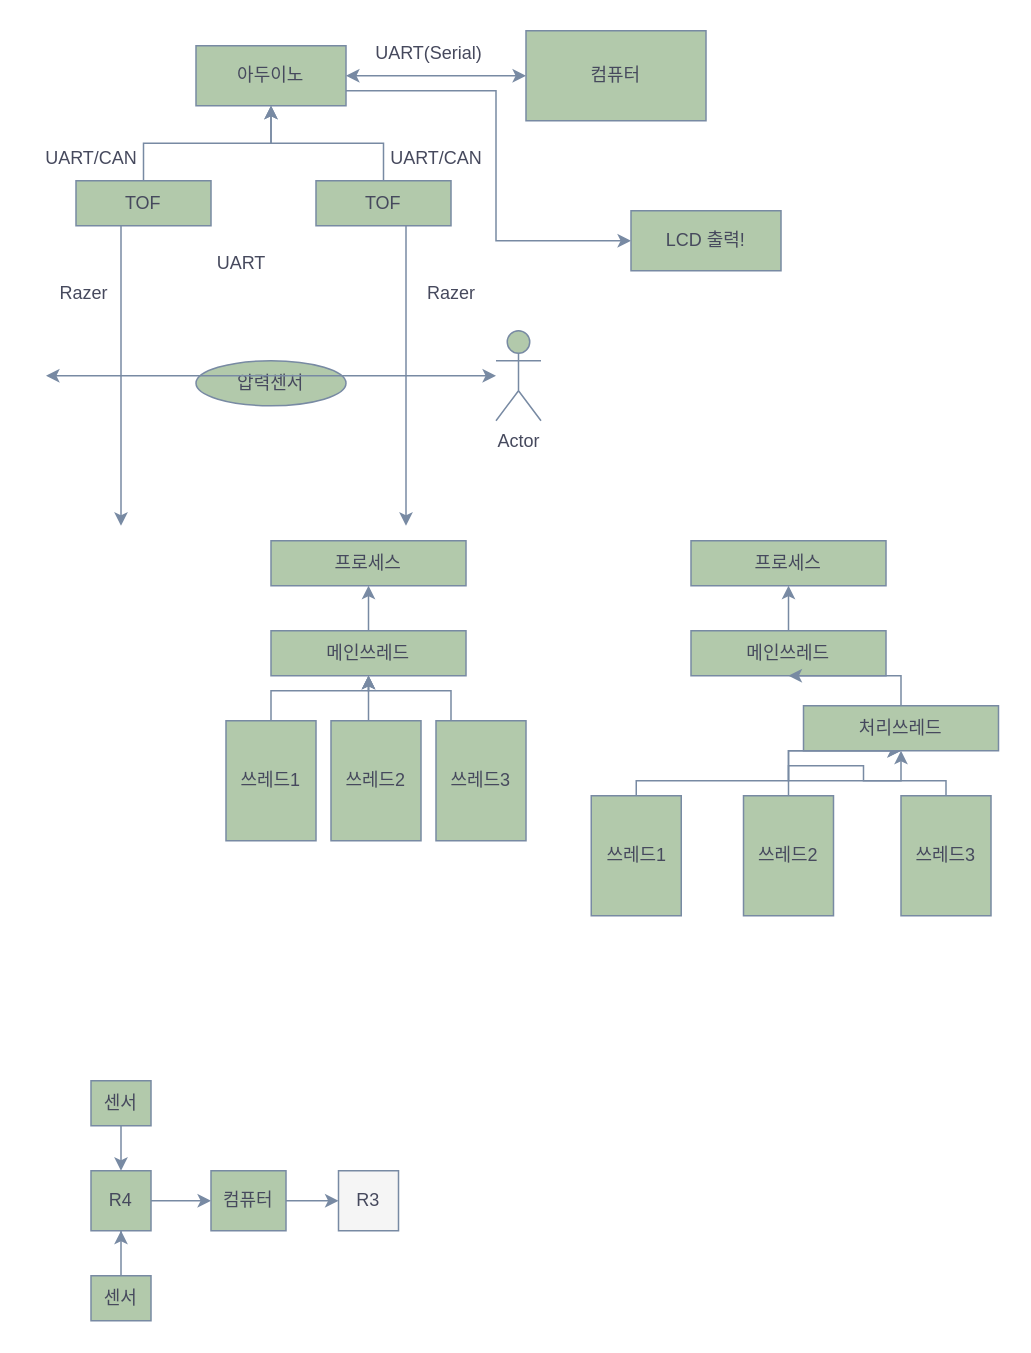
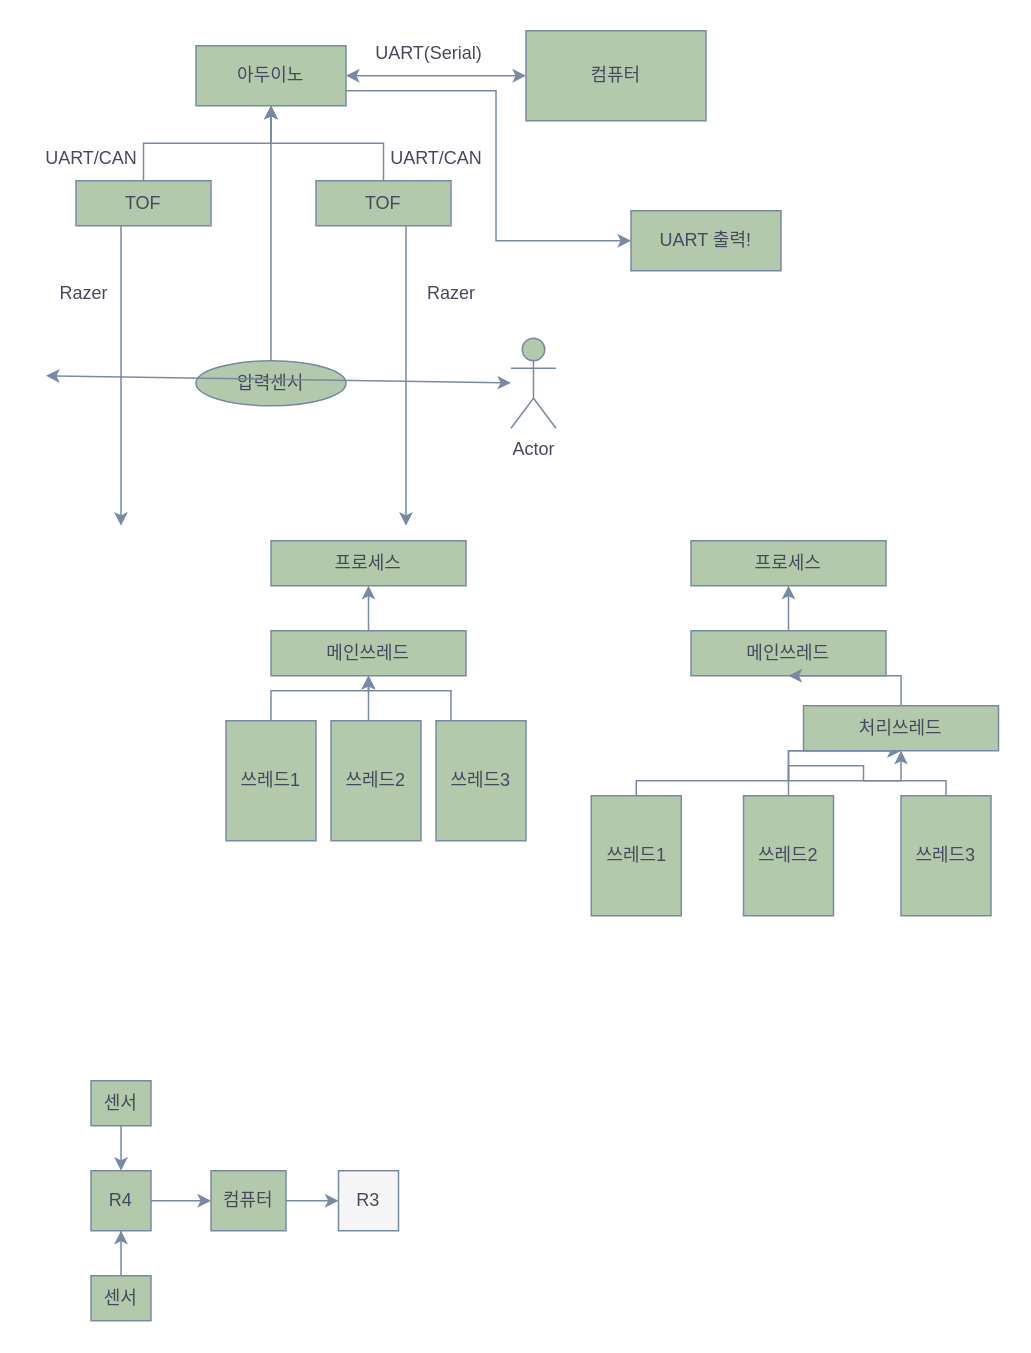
  <mxCell id="0" />
  <mxCell id="1" parent="0" />
  <mxCell id="2" value="아두이노" style="whiteSpace=wrap;html=1;labelBackgroundColor=none;fillColor=#B2C9AB;strokeColor=#788AA3;fontColor=#46495D;" vertex="1" parent="1"><mxGeometry x="130" y="30" width="100" height="40" as="geometry" /></mxCell>
  <mxCell id="3" value="" style="edgeStyle=orthogonalEdgeStyle;rounded=0;orthogonalLoop=1;jettySize=auto;html=1;labelBackgroundColor=none;strokeColor=#788AA3;fontColor=default;" edge="1" parent="1" source="4" target="2"><mxGeometry relative="1" as="geometry" /></mxCell>
  <mxCell id="4" value="TOF" style="whiteSpace=wrap;html=1;labelBackgroundColor=none;fillColor=#B2C9AB;strokeColor=#788AA3;fontColor=#46495D;" vertex="1" parent="1"><mxGeometry x="50" y="120" width="90" height="30" as="geometry" /></mxCell>
  <mxCell id="5" value="" style="edgeStyle=orthogonalEdgeStyle;rounded=0;orthogonalLoop=1;jettySize=auto;html=1;labelBackgroundColor=none;strokeColor=#788AA3;fontColor=default;" edge="1" parent="1" source="6" target="2"><mxGeometry relative="1" as="geometry" /></mxCell>
  <mxCell id="6" value="TOF" style="whiteSpace=wrap;html=1;labelBackgroundColor=none;fillColor=#B2C9AB;strokeColor=#788AA3;fontColor=#46495D;" vertex="1" parent="1"><mxGeometry x="210" y="120" width="90" height="30" as="geometry" /></mxCell>
+ <mxCell id="7" value="" style="edgeStyle=orthogonalEdgeStyle;rounded=0;orthogonalLoop=1;jettySize=auto;html=1;entryX=0.5;entryY=1;entryDx=0;entryDy=0;labelBackgroundColor=none;strokeColor=#788AA3;fontColor=default;" edge="1" parent="1" source="8" target="2"><mxGeometry relative="1" as="geometry" /></mxCell>
  <mxCell id="8" value="압력센서" style="ellipse;whiteSpace=wrap;html=1;labelBackgroundColor=none;fillColor=#B2C9AB;strokeColor=#788AA3;fontColor=#46495D;" vertex="1" parent="1"><mxGeometry x="130" y="240" width="100" height="30" as="geometry" /></mxCell>
  <mxCell id="9" value="" style="endArrow=classic;html=1;rounded=0;fillColor=#B2C9AB;strokeColor=#788AA3;labelBackgroundColor=none;fontColor=default;" edge="1" parent="1"><mxGeometry width="50" height="50" relative="1" as="geometry"><mxPoint x="80" y="150" as="sourcePoint" /><mxPoint x="80" y="350" as="targetPoint" /></mxGeometry></mxCell>
  <mxCell id="10" value="" style="endArrow=classic;html=1;rounded=0;fillColor=#B2C9AB;strokeColor=#788AA3;labelBackgroundColor=none;fontColor=default;" edge="1" parent="1"><mxGeometry width="50" height="50" relative="1" as="geometry"><mxPoint x="270" y="150" as="sourcePoint" /><mxPoint x="270" y="350" as="targetPoint" /></mxGeometry></mxCell>
- <mxCell id="11" value="Actor" style="shape=umlActor;verticalLabelPosition=bottom;verticalAlign=top;html=1;outlineConnect=0;labelBackgroundColor=none;fillColor=#B2C9AB;strokeColor=#788AA3;fontColor=#46495D;" vertex="1" parent="1"><mxGeometry x="330" y="220" width="30" height="60" as="geometry" /></mxCell>
+ <mxCell id="11" value="Actor" style="shape=umlActor;verticalLabelPosition=bottom;verticalAlign=top;html=1;outlineConnect=0;labelBackgroundColor=none;fillColor=#B2C9AB;strokeColor=#788AA3;fontColor=#46495D;" vertex="1" parent="1"><mxGeometry x="340" y="225" width="30" height="60" as="geometry" /></mxCell>
  <mxCell id="12" value="컴퓨터" style="whiteSpace=wrap;html=1;labelBackgroundColor=none;fillColor=#B2C9AB;strokeColor=#788AA3;fontColor=#46495D;" vertex="1" parent="1"><mxGeometry x="350" y="20" width="120" height="60" as="geometry" /></mxCell>
  <mxCell id="13" value="UART/CAN" style="text;html=1;align=center;verticalAlign=middle;resizable=0;points=[];autosize=1;strokeColor=none;fillColor=none;labelBackgroundColor=none;fontColor=#46495D;" vertex="1" parent="1"><mxGeometry x="20" y="90" width="80" height="30" as="geometry" /></mxCell>
  <mxCell id="14" value="UART/CAN" style="text;html=1;align=center;verticalAlign=middle;resizable=0;points=[];autosize=1;strokeColor=none;fillColor=none;labelBackgroundColor=none;fontColor=#46495D;" vertex="1" parent="1"><mxGeometry x="250" y="90" width="80" height="30" as="geometry" /></mxCell>
- <mxCell id="15" value="UART" style="text;html=1;align=center;verticalAlign=middle;resizable=0;points=[];autosize=1;strokeColor=none;fillColor=none;labelBackgroundColor=none;fontColor=#46495D;" vertex="1" parent="1"><mxGeometry x="130" y="160" width="60" height="30" as="geometry" /></mxCell>
  <mxCell id="16" value="UART(Serial)&lt;br&gt;" style="text;html=1;align=center;verticalAlign=middle;resizable=0;points=[];autosize=1;strokeColor=none;fillColor=none;labelBackgroundColor=none;fontColor=#46495D;" vertex="1" parent="1"><mxGeometry x="240" y="20" width="90" height="30" as="geometry" /></mxCell>
  <mxCell id="17" value="" style="endArrow=classic;startArrow=classic;html=1;rounded=0;strokeColor=#788AA3;fontColor=#46495D;fillColor=#B2C9AB;" edge="1" parent="1" target="11"><mxGeometry width="50" height="50" relative="1" as="geometry"><mxPoint x="30" y="250" as="sourcePoint" /><mxPoint x="220" y="249.5" as="targetPoint" /></mxGeometry></mxCell>
  <mxCell id="18" value="프로세스" style="whiteSpace=wrap;html=1;strokeColor=#788AA3;fontColor=#46495D;fillColor=#B2C9AB;" vertex="1" parent="1"><mxGeometry x="180" y="360" width="130" height="30" as="geometry" /></mxCell>
  <mxCell id="19" value="" style="edgeStyle=orthogonalEdgeStyle;rounded=0;orthogonalLoop=1;jettySize=auto;html=1;strokeColor=#788AA3;fontColor=#46495D;fillColor=#B2C9AB;" edge="1" parent="1" source="20" target="18"><mxGeometry relative="1" as="geometry" /></mxCell>
  <mxCell id="20" value="메인쓰레드" style="whiteSpace=wrap;html=1;strokeColor=#788AA3;fontColor=#46495D;fillColor=#B2C9AB;" vertex="1" parent="1"><mxGeometry x="180" y="420" width="130" height="30" as="geometry" /></mxCell>
  <mxCell id="21" value="" style="edgeStyle=orthogonalEdgeStyle;rounded=0;orthogonalLoop=1;jettySize=auto;html=1;strokeColor=#788AA3;fontColor=#46495D;fillColor=#B2C9AB;" edge="1" parent="1" source="22" target="20"><mxGeometry relative="1" as="geometry"><Array as="points"><mxPoint x="180" y="460" /><mxPoint x="245" y="460" /></Array></mxGeometry></mxCell>
  <mxCell id="22" value="쓰레드1" style="whiteSpace=wrap;html=1;strokeColor=#788AA3;fontColor=#46495D;fillColor=#B2C9AB;" vertex="1" parent="1"><mxGeometry x="150" y="480" width="60" height="80" as="geometry" /></mxCell>
  <mxCell id="23" value="" style="edgeStyle=orthogonalEdgeStyle;rounded=0;orthogonalLoop=1;jettySize=auto;html=1;strokeColor=#788AA3;fontColor=#46495D;fillColor=#B2C9AB;" edge="1" parent="1" source="24" target="20"><mxGeometry relative="1" as="geometry"><Array as="points"><mxPoint x="245" y="470" /><mxPoint x="245" y="470" /></Array></mxGeometry></mxCell>
  <mxCell id="24" value="쓰레드2" style="whiteSpace=wrap;html=1;strokeColor=#788AA3;fontColor=#46495D;fillColor=#B2C9AB;" vertex="1" parent="1"><mxGeometry x="220" y="480" width="60" height="80" as="geometry" /></mxCell>
  <mxCell id="25" value="" style="edgeStyle=orthogonalEdgeStyle;rounded=0;orthogonalLoop=1;jettySize=auto;html=1;strokeColor=#788AA3;fontColor=#46495D;fillColor=#B2C9AB;" edge="1" parent="1" source="26" target="20"><mxGeometry relative="1" as="geometry"><Array as="points"><mxPoint x="300" y="460" /><mxPoint x="245" y="460" /></Array></mxGeometry></mxCell>
  <mxCell id="26" value="쓰레드3" style="whiteSpace=wrap;html=1;strokeColor=#788AA3;fontColor=#46495D;fillColor=#B2C9AB;" vertex="1" parent="1"><mxGeometry x="290" y="480" width="60" height="80" as="geometry" /></mxCell>
  <mxCell id="27" value="프로세스" style="whiteSpace=wrap;html=1;strokeColor=#788AA3;fontColor=#46495D;fillColor=#B2C9AB;" vertex="1" parent="1"><mxGeometry x="460" y="360" width="130" height="30" as="geometry" /></mxCell>
  <mxCell id="28" value="" style="edgeStyle=orthogonalEdgeStyle;rounded=0;orthogonalLoop=1;jettySize=auto;html=1;strokeColor=#788AA3;fontColor=#46495D;fillColor=#B2C9AB;" edge="1" parent="1" source="29" target="27"><mxGeometry relative="1" as="geometry" /></mxCell>
  <mxCell id="29" value="메인쓰레드" style="whiteSpace=wrap;html=1;strokeColor=#788AA3;fontColor=#46495D;fillColor=#B2C9AB;" vertex="1" parent="1"><mxGeometry x="460" y="420" width="130" height="30" as="geometry" /></mxCell>
  <mxCell id="30" value="" style="edgeStyle=orthogonalEdgeStyle;rounded=0;orthogonalLoop=1;jettySize=auto;html=1;strokeColor=#788AA3;fontColor=#46495D;fillColor=#B2C9AB;entryX=0.5;entryY=1;entryDx=0;entryDy=0;" edge="1" parent="1" source="31" target="37"><mxGeometry relative="1" as="geometry"><Array as="points"><mxPoint x="424" y="520" /><mxPoint x="525" y="520" /></Array></mxGeometry></mxCell>
  <mxCell id="31" value="쓰레드1" style="whiteSpace=wrap;html=1;strokeColor=#788AA3;fontColor=#46495D;fillColor=#B2C9AB;" vertex="1" parent="1"><mxGeometry x="393.5" y="530" width="60" height="80" as="geometry" /></mxCell>
  <mxCell id="32" value="" style="edgeStyle=orthogonalEdgeStyle;rounded=0;orthogonalLoop=1;jettySize=auto;html=1;strokeColor=#788AA3;fontColor=#46495D;fillColor=#B2C9AB;" edge="1" parent="1" source="33" target="37"><mxGeometry relative="1" as="geometry" /></mxCell>
  <mxCell id="33" value="쓰레드2" style="whiteSpace=wrap;html=1;strokeColor=#788AA3;fontColor=#46495D;fillColor=#B2C9AB;" vertex="1" parent="1"><mxGeometry x="495" y="530" width="60" height="80" as="geometry" /></mxCell>
  <mxCell id="34" value="" style="edgeStyle=orthogonalEdgeStyle;rounded=0;orthogonalLoop=1;jettySize=auto;html=1;strokeColor=#788AA3;fontColor=#46495D;fillColor=#B2C9AB;entryX=0.5;entryY=1;entryDx=0;entryDy=0;" edge="1" parent="1" source="35" target="37"><mxGeometry relative="1" as="geometry"><Array as="points"><mxPoint x="630" y="520" /><mxPoint x="525" y="520" /></Array></mxGeometry></mxCell>
  <mxCell id="35" value="쓰레드3" style="whiteSpace=wrap;html=1;strokeColor=#788AA3;fontColor=#46495D;fillColor=#B2C9AB;" vertex="1" parent="1"><mxGeometry x="600" y="530" width="60" height="80" as="geometry" /></mxCell>
  <mxCell id="36" value="" style="edgeStyle=orthogonalEdgeStyle;rounded=0;orthogonalLoop=1;jettySize=auto;html=1;strokeColor=#788AA3;fontColor=#46495D;fillColor=#B2C9AB;" edge="1" parent="1" source="37" target="29"><mxGeometry relative="1" as="geometry" /></mxCell>
  <mxCell id="37" value="처리쓰레드" style="whiteSpace=wrap;html=1;strokeColor=#788AA3;fontColor=#46495D;fillColor=#B2C9AB;" vertex="1" parent="1"><mxGeometry x="535" y="470" width="130" height="30" as="geometry" /></mxCell>
  <mxCell id="38" value="Razer" style="text;html=1;align=center;verticalAlign=middle;resizable=0;points=[];autosize=1;strokeColor=none;fillColor=none;fontColor=#46495D;" vertex="1" parent="1"><mxGeometry x="25" y="180" width="60" height="30" as="geometry" /></mxCell>
  <mxCell id="39" value="Razer" style="text;html=1;align=center;verticalAlign=middle;resizable=0;points=[];autosize=1;strokeColor=none;fillColor=none;fontColor=#46495D;" vertex="1" parent="1"><mxGeometry x="270" y="180" width="60" height="30" as="geometry" /></mxCell>
  <mxCell id="40" value="" style="endArrow=classic;startArrow=classic;html=1;rounded=0;strokeColor=#788AA3;fontColor=#46495D;fillColor=#B2C9AB;entryX=0;entryY=0.5;entryDx=0;entryDy=0;" edge="1" parent="1" target="12"><mxGeometry width="50" height="50" relative="1" as="geometry"><mxPoint x="230" y="50" as="sourcePoint" /><mxPoint x="315" y="50" as="targetPoint" /></mxGeometry></mxCell>
  <mxCell id="41" value="" style="endArrow=classic;html=1;rounded=0;strokeColor=#788AA3;fontColor=#46495D;fillColor=#B2C9AB;exitX=1;exitY=0.75;exitDx=0;exitDy=0;" edge="1" parent="1" source="2"><mxGeometry width="50" height="50" relative="1" as="geometry"><mxPoint x="490" y="310" as="sourcePoint" /><mxPoint x="420" y="160" as="targetPoint" /><Array as="points"><mxPoint x="330" y="60" /><mxPoint x="330" y="160" /></Array></mxGeometry></mxCell>
- <mxCell id="42" value="LCD 출력!" style="whiteSpace=wrap;html=1;strokeColor=#788AA3;fontColor=#46495D;fillColor=#B2C9AB;" vertex="1" parent="1"><mxGeometry x="420" y="140" width="100" height="40" as="geometry" /></mxCell>
+ <mxCell id="42" value="UART 출력!" style="whiteSpace=wrap;html=1;strokeColor=#788AA3;fontColor=#46495D;fillColor=#B2C9AB;" vertex="1" parent="1"><mxGeometry x="420" y="140" width="100" height="40" as="geometry" /></mxCell>
  <mxCell id="43" value="" style="edgeStyle=orthogonalEdgeStyle;rounded=0;orthogonalLoop=1;jettySize=auto;html=1;strokeColor=#788AA3;fontColor=#46495D;fillColor=#B2C9AB;" edge="1" parent="1" source="45" target="50"><mxGeometry relative="1" as="geometry" /></mxCell>
  <mxCell id="44" style="edgeStyle=orthogonalEdgeStyle;rounded=0;orthogonalLoop=1;jettySize=auto;html=1;strokeColor=#788AA3;fontColor=#46495D;fillColor=#B2C9AB;" edge="1" parent="1" source="45"><mxGeometry relative="1" as="geometry"><mxPoint x="80" y="820" as="targetPoint" /><Array as="points"><mxPoint x="80" y="850" /><mxPoint x="80" y="850" /></Array></mxGeometry></mxCell>
  <mxCell id="45" value="R4" style="whiteSpace=wrap;html=1;strokeColor=#788AA3;fontColor=#46495D;fillColor=#B2C9AB;" vertex="1" parent="1"><mxGeometry x="60" y="780" width="40" height="40" as="geometry" /></mxCell>
  <mxCell id="46" value="" style="edgeStyle=orthogonalEdgeStyle;rounded=0;orthogonalLoop=1;jettySize=auto;html=1;strokeColor=#788AA3;fontColor=#46495D;fillColor=#B2C9AB;" edge="1" parent="1" source="47"><mxGeometry relative="1" as="geometry"><mxPoint x="80" y="780" as="targetPoint" /></mxGeometry></mxCell>
  <mxCell id="47" value="센서" style="whiteSpace=wrap;html=1;strokeColor=#788AA3;fontColor=#46495D;fillColor=#B2C9AB;" vertex="1" parent="1"><mxGeometry x="60" y="720" width="40" height="30" as="geometry" /></mxCell>
  <mxCell id="48" value="센서" style="whiteSpace=wrap;html=1;strokeColor=#788AA3;fontColor=#46495D;fillColor=#B2C9AB;" vertex="1" parent="1"><mxGeometry x="60" y="850" width="40" height="30" as="geometry" /></mxCell>
  <mxCell id="49" value="" style="edgeStyle=orthogonalEdgeStyle;rounded=0;orthogonalLoop=1;jettySize=auto;html=1;strokeColor=#788AA3;fontColor=#46495D;fillColor=#B2C9AB;" edge="1" parent="1" source="50" target="51"><mxGeometry relative="1" as="geometry" /></mxCell>
  <mxCell id="50" value="컴퓨터" style="whiteSpace=wrap;html=1;strokeColor=#788AA3;fontColor=#46495D;fillColor=#B2C9AB;" vertex="1" parent="1"><mxGeometry x="140" y="780" width="50" height="40" as="geometry" /></mxCell>
  <mxCell id="51" value="R3" style="whiteSpace=wrap;html=1;strokeColor=#788AA3;fontColor=#46495D;fillColor=#f5f5f5;" vertex="1" parent="1"><mxGeometry x="225" y="780" width="40" height="40" as="geometry" /></mxCell>
